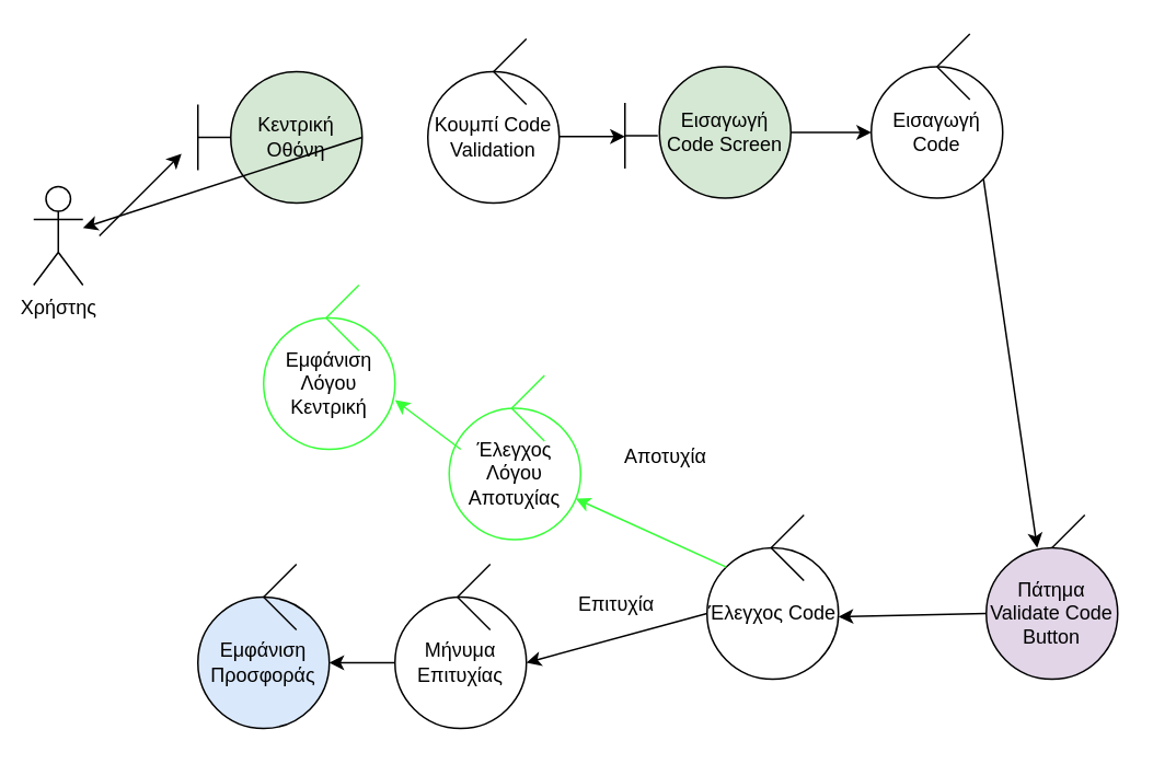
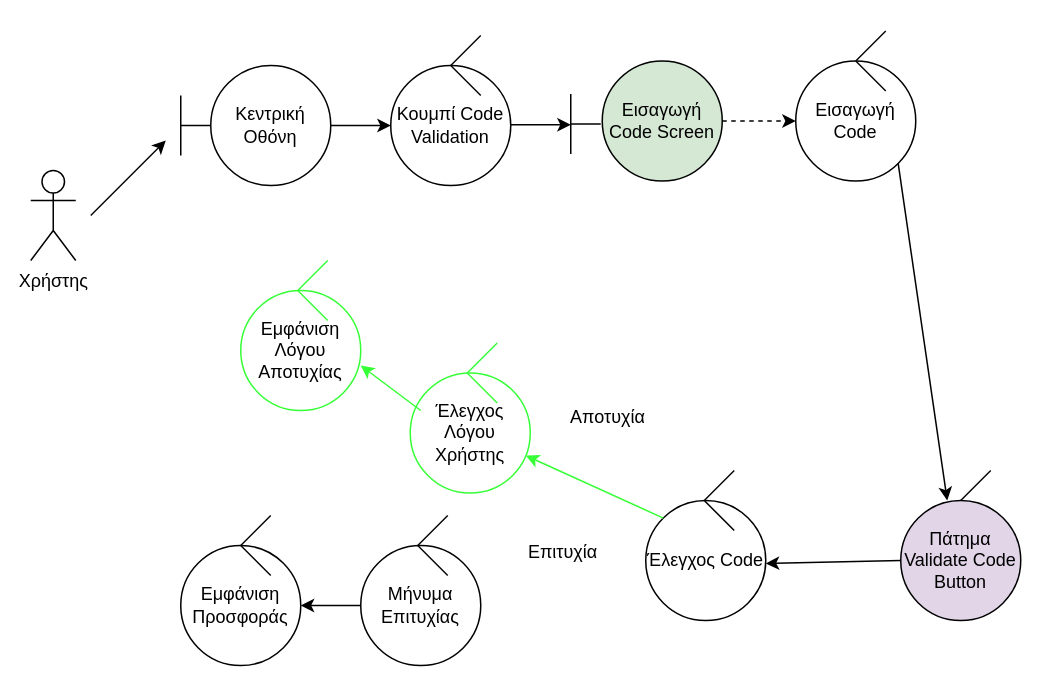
  <mxCell id="0" />
  <mxCell id="1" parent="0" />
  <mxCell id="2" value="Χρήστης" style="shape=umlActor;verticalLabelPosition=bottom;verticalAlign=top;html=1;outlineConnect=0;" parent="1" vertex="1"><mxGeometry x="20" y="113" width="30" height="60" as="geometry" /></mxCell>
  <mxCell id="3" value="" style="endArrow=none;html=1;rounded=0;" parent="1" edge="1"><mxGeometry width="50" height="50" relative="1" as="geometry"><mxPoint x="120" y="83" as="sourcePoint" /><mxPoint x="140" y="83" as="targetPoint" /></mxGeometry></mxCell>
  <mxCell id="4" value="" style="endArrow=none;html=1;rounded=0;" parent="1" edge="1"><mxGeometry width="50" height="50" relative="1" as="geometry"><mxPoint x="120" y="103" as="sourcePoint" /><mxPoint x="120" y="63" as="targetPoint" /></mxGeometry></mxCell>
  <mxCell id="5" value="" style="endArrow=classic;html=1;rounded=0;" parent="1" edge="1"><mxGeometry width="50" height="50" relative="1" as="geometry"><mxPoint x="60" y="143" as="sourcePoint" /><mxPoint x="110" y="93" as="targetPoint" /></mxGeometry></mxCell>
- <mxCell id="6" value="Κεντρική Οθόνη" style="ellipse;whiteSpace=wrap;html=1;aspect=fixed;fillColor=#d5e8d4;" parent="1" vertex="1"><mxGeometry x="140" y="43" width="80" height="80" as="geometry" /></mxCell>
+ <mxCell id="6" value="Κεντρική Οθόνη" style="ellipse;whiteSpace=wrap;html=1;aspect=fixed;" parent="1" vertex="1"><mxGeometry x="140" y="43" width="80" height="80" as="geometry" /></mxCell>
  <mxCell id="7" value="Κουμπί Code Validation" style="ellipse;whiteSpace=wrap;html=1;aspect=fixed;" parent="1" vertex="1"><mxGeometry x="260" y="43" width="80" height="80" as="geometry" /></mxCell>
  <mxCell id="8" value="" style="endArrow=none;html=1;rounded=0;" parent="1" edge="1"><mxGeometry width="50" height="50" relative="1" as="geometry"><mxPoint x="300" y="43" as="sourcePoint" /><mxPoint x="320" y="23" as="targetPoint" /></mxGeometry></mxCell>
  <mxCell id="9" value="" style="endArrow=none;html=1;rounded=0;" parent="1" edge="1"><mxGeometry width="50" height="50" relative="1" as="geometry"><mxPoint x="300" y="43" as="sourcePoint" /><mxPoint x="320" y="63" as="targetPoint" /></mxGeometry></mxCell>
  <mxCell id="10" value="" style="endArrow=classic;html=1;rounded=0;entryX=0;entryY=0.5;entryDx=0;entryDy=0;" parent="1" edge="1"><mxGeometry width="50" height="50" relative="1" as="geometry"><mxPoint x="340" y="82.5" as="sourcePoint" /><mxPoint x="380" y="82.5" as="targetPoint" /></mxGeometry></mxCell>
  <mxCell id="11" value="" style="endArrow=none;html=1;rounded=0;" parent="1" edge="1"><mxGeometry width="50" height="50" relative="1" as="geometry"><mxPoint x="380" y="102" as="sourcePoint" /><mxPoint x="380" y="62" as="targetPoint" /></mxGeometry></mxCell>
  <mxCell id="12" value="" style="endArrow=none;html=1;rounded=0;" parent="1" edge="1"><mxGeometry width="50" height="50" relative="1" as="geometry"><mxPoint x="380" y="82" as="sourcePoint" /><mxPoint x="400" y="82" as="targetPoint" /></mxGeometry></mxCell>
  <mxCell id="13" value="Εισαγωγή Code Screen" style="ellipse;whiteSpace=wrap;html=1;aspect=fixed;fillColor=#d5e8d4;" parent="1" vertex="1"><mxGeometry x="401" y="40" width="80" height="80" as="geometry" /></mxCell>
  <mxCell id="14" value="Εισαγωγή Code" style="ellipse;whiteSpace=wrap;html=1;aspect=fixed;" parent="1" vertex="1"><mxGeometry x="530" y="40" width="80" height="80" as="geometry" /></mxCell>
  <mxCell id="15" value="" style="endArrow=none;html=1;rounded=0;" parent="1" edge="1"><mxGeometry width="50" height="50" relative="1" as="geometry"><mxPoint x="570" y="40" as="sourcePoint" /><mxPoint x="590" y="20" as="targetPoint" /></mxGeometry></mxCell>
  <mxCell id="16" value="" style="endArrow=none;html=1;rounded=0;" parent="1" edge="1"><mxGeometry width="50" height="50" relative="1" as="geometry"><mxPoint x="570" y="40" as="sourcePoint" /><mxPoint x="590" y="60" as="targetPoint" /></mxGeometry></mxCell>
- <mxCell id="17" value="" style="endArrow=classic;html=1;rounded=0;exitX=1;exitY=0.5;exitDx=0;exitDy=0;" parent="1" source="13" edge="1" target="14"><mxGeometry width="50" height="50" relative="1" as="geometry"><mxPoint x="621" y="253" as="sourcePoint" /><mxPoint x="700" y="213" as="targetPoint" /></mxGeometry></mxCell>
+ <mxCell id="17" value="" style="endArrow=classic;html=1;rounded=0;exitX=1;exitY=0.5;exitDx=0;exitDy=0;dashed=1;" parent="1" source="13" edge="1" target="14"><mxGeometry width="50" height="50" relative="1" as="geometry"><mxPoint x="621" y="253" as="sourcePoint" /><mxPoint x="700" y="213" as="targetPoint" /></mxGeometry></mxCell>
  <mxCell id="18" value="" style="endArrow=classic;html=1;rounded=0;exitX=1;exitY=1;exitDx=0;exitDy=0;entryX=0.5;entryY=0;entryDx=0;entryDy=0;" parent="1" source="14" edge="1"><mxGeometry width="50" height="50" relative="1" as="geometry"><mxPoint x="380" y="163" as="sourcePoint" /><mxPoint x="631" y="333" as="targetPoint" /></mxGeometry></mxCell>
- <mxCell id="19" value="" style="endArrow=classic;html=1;rounded=0;exitX=1;exitY=0.5;exitDx=0;exitDy=0;" edge="1" parent="1" source="6" target="2"><mxGeometry width="50" height="50" relative="1" as="geometry"><mxPoint x="280" y="193" as="sourcePoint" /><mxPoint x="600" y="273" as="targetPoint" /></mxGeometry></mxCell>
+ <mxCell id="19" value="" style="endArrow=classic;html=1;rounded=0;exitX=1;exitY=0.5;exitDx=0;exitDy=0;entryX=0;entryY=0.5;entryDx=0;entryDy=0;" edge="1" parent="1" source="6" target="7"><mxGeometry width="50" height="50" relative="1" as="geometry"><mxPoint x="280" y="193" as="sourcePoint" /><mxPoint x="600" y="273" as="targetPoint" /></mxGeometry></mxCell>
  <mxCell id="20" value="" style="endArrow=classic;html=1;rounded=0;entryX=1;entryY=0.5;entryDx=0;entryDy=0;exitX=0;exitY=0.5;exitDx=0;exitDy=0;" edge="1" parent="1" source="35"><mxGeometry width="50" height="50" relative="1" as="geometry"><mxPoint x="570" y="375" as="sourcePoint" /><mxPoint x="510" y="375" as="targetPoint" /></mxGeometry></mxCell>
  <mxCell id="21" value="Έλεγχος Code" style="ellipse;whiteSpace=wrap;html=1;aspect=fixed;" vertex="1" parent="1"><mxGeometry x="430" y="333" width="80" height="80" as="geometry" /></mxCell>
  <mxCell id="22" value="" style="endArrow=none;html=1;rounded=0;" edge="1" parent="1"><mxGeometry width="50" height="50" relative="1" as="geometry"><mxPoint x="469" y="333" as="sourcePoint" /><mxPoint x="489" y="353" as="targetPoint" /></mxGeometry></mxCell>
  <mxCell id="23" value="" style="endArrow=none;html=1;rounded=0;" edge="1" parent="1"><mxGeometry width="50" height="50" relative="1" as="geometry"><mxPoint x="469" y="333" as="sourcePoint" /><mxPoint x="489" y="313" as="targetPoint" /></mxGeometry></mxCell>
  <mxCell id="24" value="Μήνυμα Επιτυχίας" style="ellipse;whiteSpace=wrap;html=1;aspect=fixed;" vertex="1" parent="1"><mxGeometry x="240" y="363" width="80" height="80" as="geometry" /></mxCell>
- <mxCell id="25" value="" style="endArrow=classic;html=1;rounded=0;entryX=1;entryY=0.5;entryDx=0;entryDy=0;exitX=0;exitY=0.5;exitDx=0;exitDy=0;" edge="1" target="24" parent="1" source="21"><mxGeometry width="50" height="50" relative="1" as="geometry"><mxPoint x="270" y="413" as="sourcePoint" /><mxPoint x="360" y="425" as="targetPoint" /></mxGeometry></mxCell>
  <mxCell id="26" value="Επιτυχία" style="text;html=1;strokeColor=none;fillColor=none;align=center;verticalAlign=middle;whiteSpace=wrap;rounded=0;" vertex="1" parent="1"><mxGeometry x="345" y="353" width="60" height="30" as="geometry" /></mxCell>
- <mxCell id="27" value="Εμφάνιση Προσφοράς" style="ellipse;whiteSpace=wrap;html=1;aspect=fixed;fillColor=#dae8fc;" vertex="1" parent="1"><mxGeometry x="120" y="363" width="80" height="80" as="geometry" /></mxCell>
+ <mxCell id="27" value="Εμφάνιση Προσφοράς" style="ellipse;whiteSpace=wrap;html=1;aspect=fixed;" vertex="1" parent="1"><mxGeometry x="120" y="363" width="80" height="80" as="geometry" /></mxCell>
  <mxCell id="28" value="" style="endArrow=none;html=1;rounded=0;" edge="1" parent="1"><mxGeometry width="50" height="50" relative="1" as="geometry"><mxPoint x="160" y="363" as="sourcePoint" /><mxPoint x="180" y="383" as="targetPoint" /></mxGeometry></mxCell>
  <mxCell id="29" value="" style="endArrow=none;html=1;rounded=0;" edge="1" parent="1"><mxGeometry width="50" height="50" relative="1" as="geometry"><mxPoint x="160" y="363" as="sourcePoint" /><mxPoint x="180" y="343" as="targetPoint" /></mxGeometry></mxCell>
  <mxCell id="30" value="" style="endArrow=classic;html=1;rounded=0;exitX=0;exitY=0.5;exitDx=0;exitDy=0;" edge="1" parent="1" source="24"><mxGeometry width="50" height="50" relative="1" as="geometry"><mxPoint x="170" y="503" as="sourcePoint" /><mxPoint x="200" y="403" as="targetPoint" /></mxGeometry></mxCell>
  <mxCell id="31" value="" style="endArrow=classic;html=1;rounded=0;exitX=0;exitY=0;exitDx=0;exitDy=0;strokeColor=#36FF36;" edge="1" parent="1" source="21"><mxGeometry width="50" height="50" relative="1" as="geometry"><mxPoint x="330" y="383" as="sourcePoint" /><mxPoint x="350" y="303" as="targetPoint" /></mxGeometry></mxCell>
  <mxCell id="32" value="Αποτυχία" style="text;html=1;strokeColor=none;fillColor=none;align=center;verticalAlign=middle;whiteSpace=wrap;rounded=0;" vertex="1" parent="1"><mxGeometry x="375" y="263" width="60" height="30" as="geometry" /></mxCell>
  <mxCell id="33" value="" style="endArrow=none;html=1;rounded=0;" edge="1" parent="1"><mxGeometry width="50" height="50" relative="1" as="geometry"><mxPoint x="640" y="333" as="sourcePoint" /><mxPoint x="660" y="313" as="targetPoint" /></mxGeometry></mxCell>
  <mxCell id="34" value="" style="endArrow=none;html=1;rounded=0;" edge="1" parent="1"><mxGeometry width="50" height="50" relative="1" as="geometry"><mxPoint x="640" y="333" as="sourcePoint" /><mxPoint x="660" y="353" as="targetPoint" /></mxGeometry></mxCell>
  <mxCell id="35" value="Πάτημα Validate Code Button" style="ellipse;whiteSpace=wrap;html=1;aspect=fixed;fillColor=#e1d5e7;" vertex="1" parent="1"><mxGeometry x="600" y="333" width="80" height="80" as="geometry" /></mxCell>
  <mxCell id="36" value="" style="endArrow=none;html=1;rounded=0;" edge="1" parent="1"><mxGeometry width="50" height="50" relative="1" as="geometry"><mxPoint x="278" y="363" as="sourcePoint" /><mxPoint x="298" y="383" as="targetPoint" /></mxGeometry></mxCell>
  <mxCell id="37" value="" style="endArrow=none;html=1;rounded=0;" edge="1" parent="1"><mxGeometry width="50" height="50" relative="1" as="geometry"><mxPoint x="278" y="363" as="sourcePoint" /><mxPoint x="298" y="343" as="targetPoint" /></mxGeometry></mxCell>
- <mxCell id="38" value="Έλεγχος Λόγου Αποτυχίας" style="ellipse;whiteSpace=wrap;html=1;aspect=fixed;strokeColor=#36FF36;" vertex="1" parent="1"><mxGeometry x="273" y="248" width="80" height="80" as="geometry" /></mxCell>
+ <mxCell id="38" value="Έλεγχος Λόγου Χρήστης" style="ellipse;whiteSpace=wrap;html=1;aspect=fixed;strokeColor=#36FF36;" vertex="1" parent="1"><mxGeometry x="273" y="248" width="80" height="80" as="geometry" /></mxCell>
  <mxCell id="39" value="" style="endArrow=none;html=1;rounded=0;strokeColor=#36FF36;" edge="1" parent="1"><mxGeometry width="50" height="50" relative="1" as="geometry"><mxPoint x="311" y="248" as="sourcePoint" /><mxPoint x="331" y="268" as="targetPoint" /></mxGeometry></mxCell>
  <mxCell id="40" value="" style="endArrow=none;html=1;rounded=0;strokeColor=#36FF36;" edge="1" parent="1"><mxGeometry width="50" height="50" relative="1" as="geometry"><mxPoint x="311" y="248" as="sourcePoint" /><mxPoint x="331" y="228" as="targetPoint" /></mxGeometry></mxCell>
- <mxCell id="41" value="Εμφάνιση Λόγου Κεντρική" style="ellipse;whiteSpace=wrap;html=1;aspect=fixed;strokeColor=#36FF36;" vertex="1" parent="1"><mxGeometry x="160" y="193" width="80" height="80" as="geometry" /></mxCell>
+ <mxCell id="41" value="Εμφάνιση Λόγου Αποτυχίας" style="ellipse;whiteSpace=wrap;html=1;aspect=fixed;strokeColor=#36FF36;" vertex="1" parent="1"><mxGeometry x="160" y="193" width="80" height="80" as="geometry" /></mxCell>
  <mxCell id="42" value="" style="endArrow=none;html=1;rounded=0;strokeColor=#36FF36;" edge="1" parent="1"><mxGeometry width="50" height="50" relative="1" as="geometry"><mxPoint x="198" y="193" as="sourcePoint" /><mxPoint x="218" y="213" as="targetPoint" /></mxGeometry></mxCell>
  <mxCell id="43" value="" style="endArrow=none;html=1;rounded=0;strokeColor=#36FF36;" edge="1" parent="1"><mxGeometry width="50" height="50" relative="1" as="geometry"><mxPoint x="198" y="193" as="sourcePoint" /><mxPoint x="218" y="173" as="targetPoint" /></mxGeometry></mxCell>
  <mxCell id="44" value="" style="endArrow=classic;html=1;rounded=0;strokeColor=#36FF36;" edge="1" parent="1"><mxGeometry width="50" height="50" relative="1" as="geometry"><mxPoint x="280" y="273" as="sourcePoint" /><mxPoint x="240" y="243" as="targetPoint" /></mxGeometry></mxCell>
